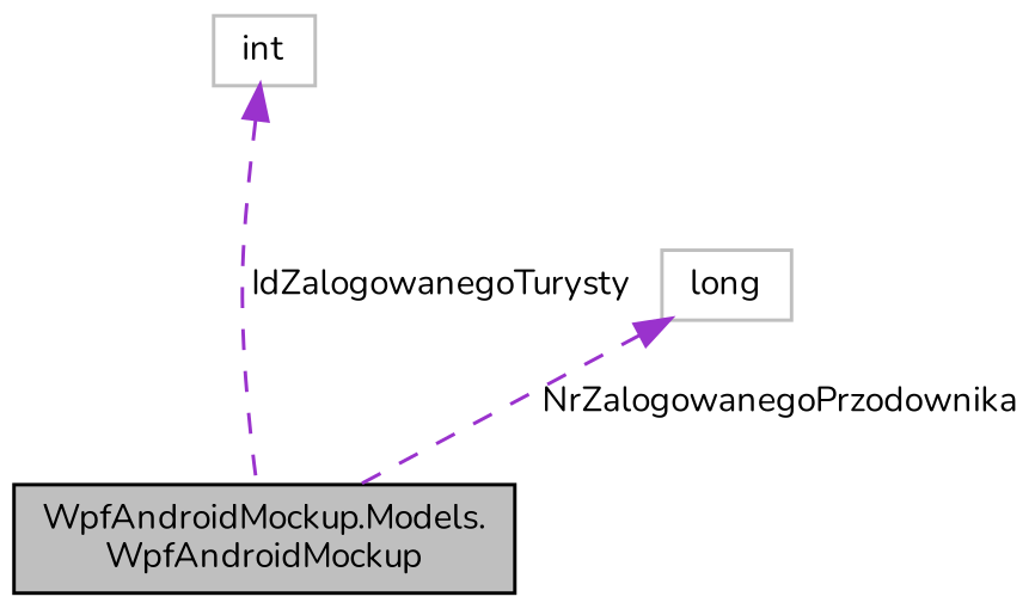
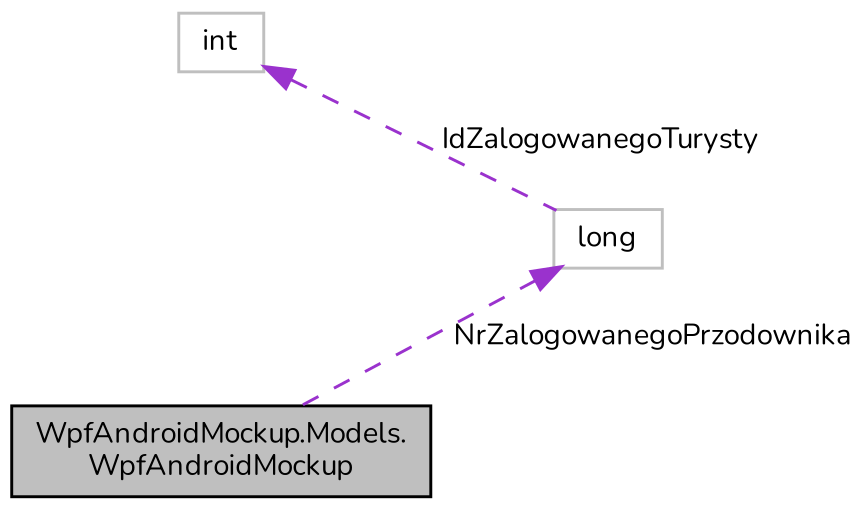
  digraph {
    fontname=Nunito
    node [color=grey75 fillcolor=white fontname=Nunito fontsize=10 shape=record style=filled]
    edge [color=darkorchid3 dir=back fontname=Nunito fontsize=10 labelfontname=Helvetica labelfontsize=10 style=dashed]
    n1 [color=black fillcolor=grey75 fontcolor=black height=0.2 label="WpfAndroidMockup.Models.\lWpfAndroidMockup" width=0.4]
    n2 [height=0.2 label=int width=0.4]
    n3 [height=0.2 label=long width=0.4]
-   n2 -> n1 [label=" IdZalogowanegoTurysty"]
+   n2 -> n3 [label=" IdZalogowanegoTurysty"]
    n3 -> n1 [label=" NrZalogowanegoPrzodownika"]
  }
